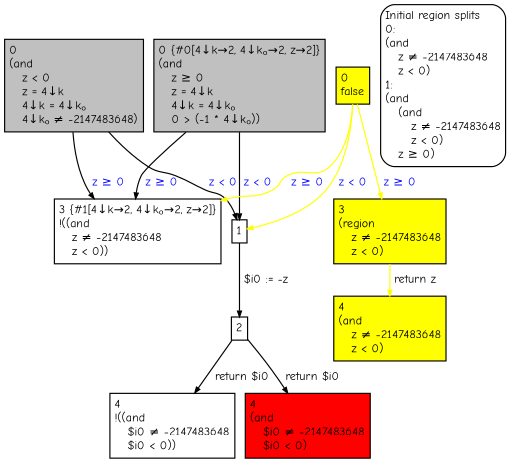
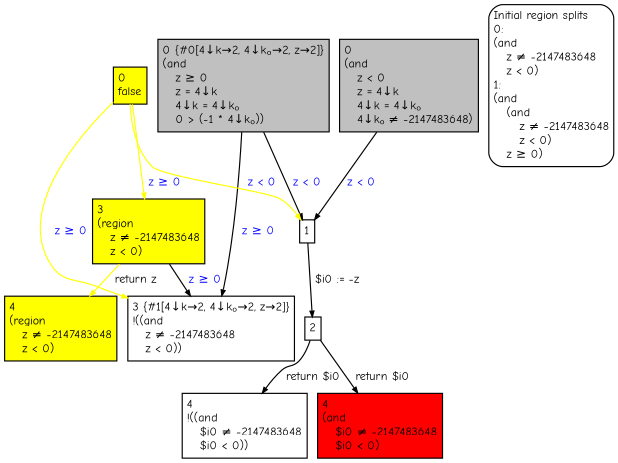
  digraph {
    fontname="Comic Neue"
    nodesep=0.12
    ranksep=0.10
    node [fontname="Comic Neue" fontsize=10.5 margin="0.05,0.05" shape=box style=filled]
    edge [arrowsize=0.5 fontcolor="#0000FF" fontname="Comic Neue" fontsize=10.5]
    n1 [fillcolor=gray height=0.02 label="0 {#0[4↓k→2, 4↓kₒ→2, z→2]}\l(and\l   z ≥ 0\l   z = 4↓k\l   4↓k = 4↓kₒ\l   0 > (-1 * 4↓kₒ))\l" width=0.02]
    n2 [height=0.02 label="3 {#1[4↓k→2, 4↓kₒ→2, z→2]}\l!((and\l   z ≠ -2147483648\l   z < 0))\l" width=0.02 style=""]
    n3 [height=0.02 label=1 width=0.02 style=""]
    n4 [height=0.02 label=2 width=0.02 style=""]
    n5 [fillcolor=gray height=0.02 label="0\l(and\l   z < 0\l   z = 4↓k\l   4↓k = 4↓kₒ\l   4↓kₒ ≠ -2147483648)\l" width=0.02]
    n6 [height=0.02 label="4\l!((and\l   $i0 ≠ -2147483648\l   $i0 < 0))\l" width=0.02 style=""]
    n7 [fillcolor=red height=0.02 label="4\l(and\l   $i0 ≠ -2147483648\l   $i0 < 0)\l" width=0.02]
    n8 [fillcolor=yellow height=0.02 label="3\l(region\l   z ≠ -2147483648\l   z < 0)\l" width=0.02]
-   n9 [fillcolor=yellow height=0.02 label="4\l(and\l   z ≠ -2147483648\l   z < 0)\l" width=0.02]
+   n9 [fillcolor=yellow height=0.02 label="4\l(region\l   z ≠ -2147483648\l   z < 0)\l" width=0.02]
    n10 [fillcolor=yellow height=0.02 label="0\lfalse" width=0.02]
    n11 [height=0.02 label="Initial region splits\l0:\l(and\l   z ≠ -2147483648\l   z < 0)\l1:\l(and\l   (and\l      z ≠ -2147483648\l      z < 0)\l   z ≥ 0)\l" style=rounded width=0.02]
    n1 -> n2 [label=" z ≥ 0"]
    n1 -> n3 [label=" z < 0"]
    n3 -> n4 [label=" $i0 := -z" fontcolor=""]
    n4 -> n6 [label=" return $i0" fontcolor=""]
    n4 -> n7 [label=" return $i0" fontcolor=""]
-   n5 -> n2 [label=" z ≥ 0"]
+   n8 -> n2 [label=" z ≥ 0"]
    n5 -> n3 [label=" z < 0"]
    n8 -> n9 [color=yellow label=" return z" fontcolor=""]
    n10 -> n2 [color=yellow label=" z ≥ 0"]
    n10 -> n3 [color=yellow label=" z < 0"]
    n10 -> n8 [color=yellow label=" z ≥ 0"]
  }
